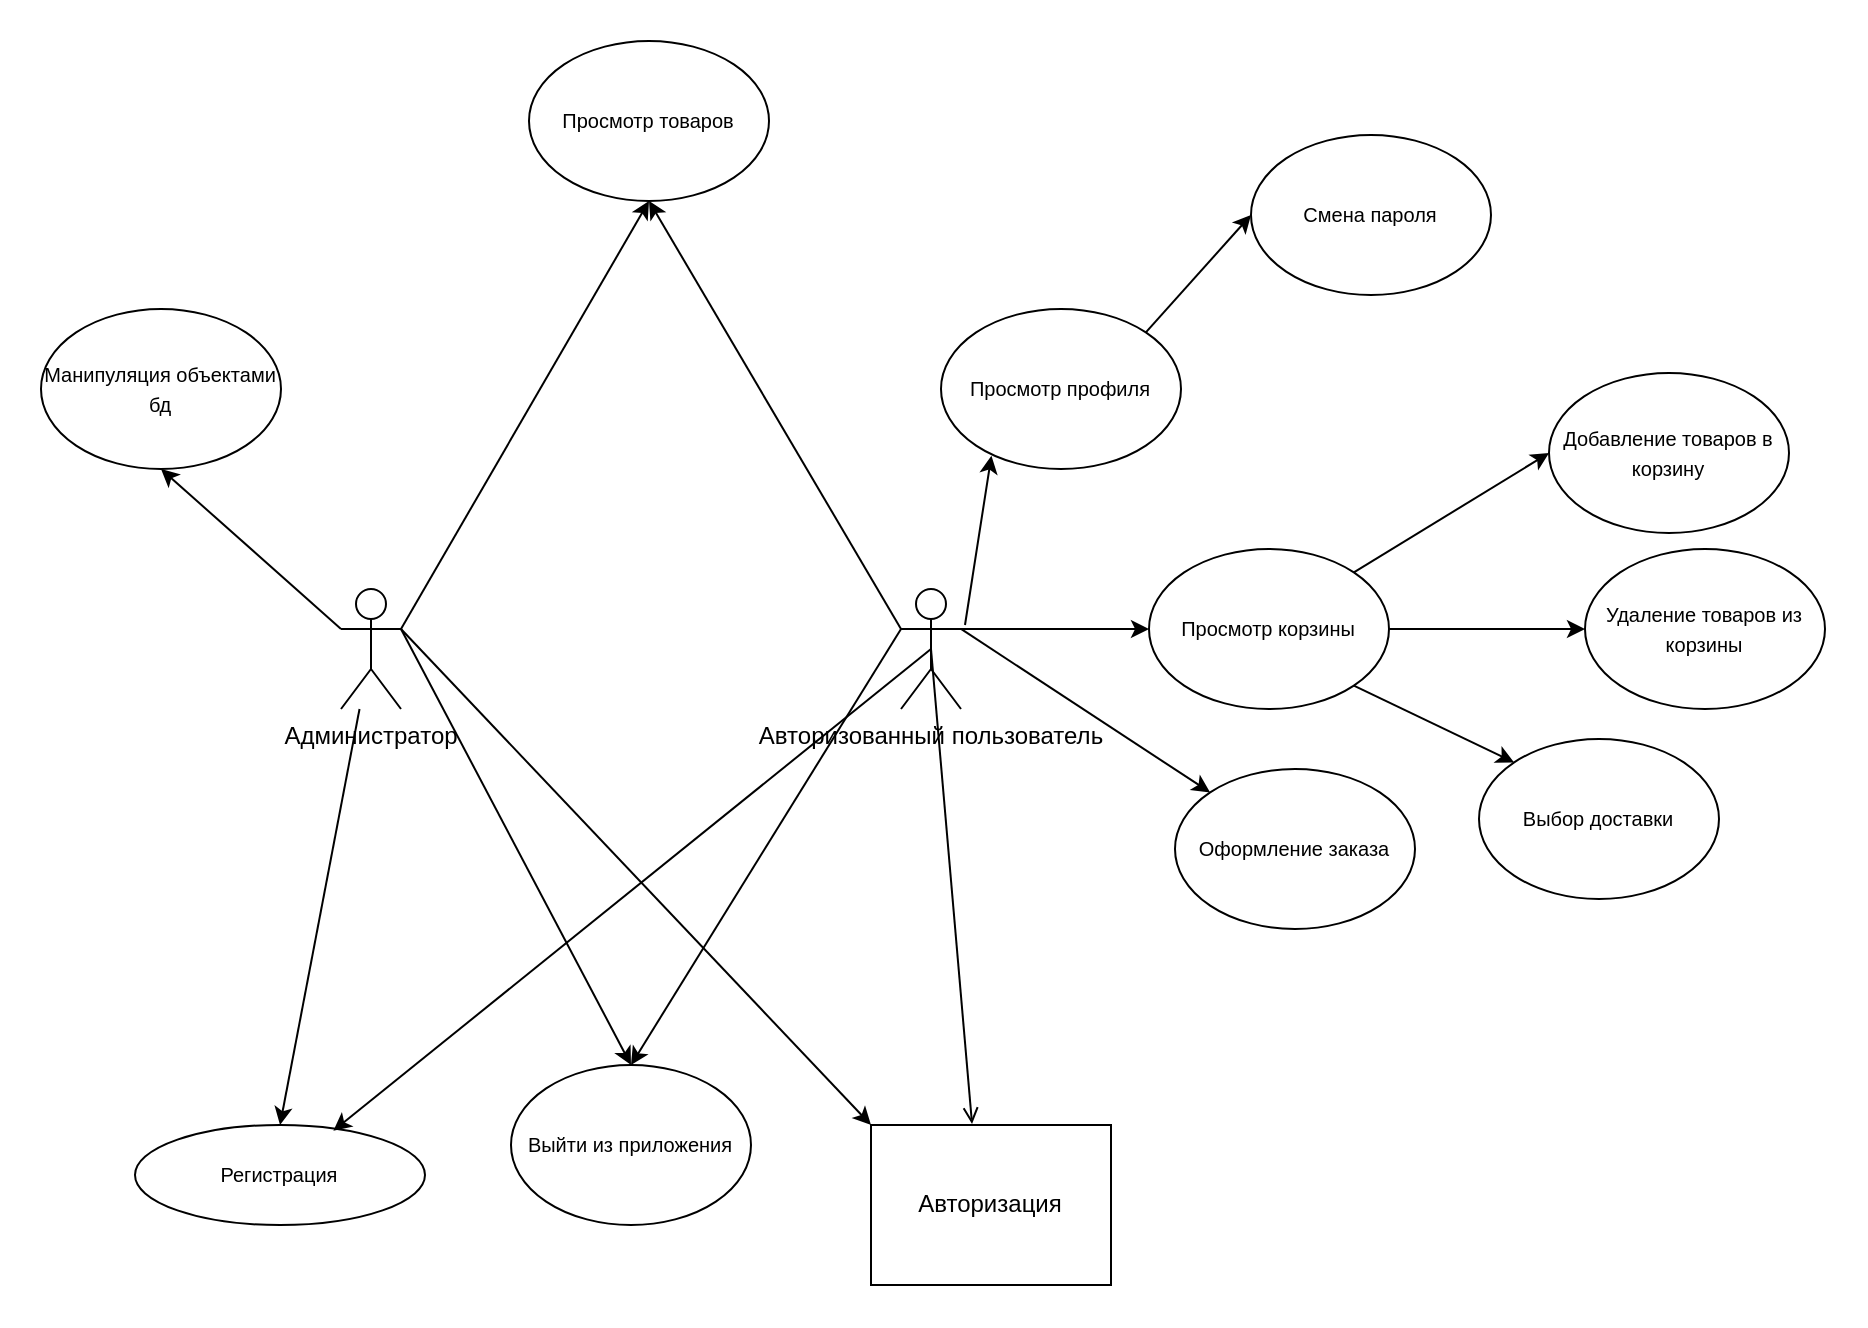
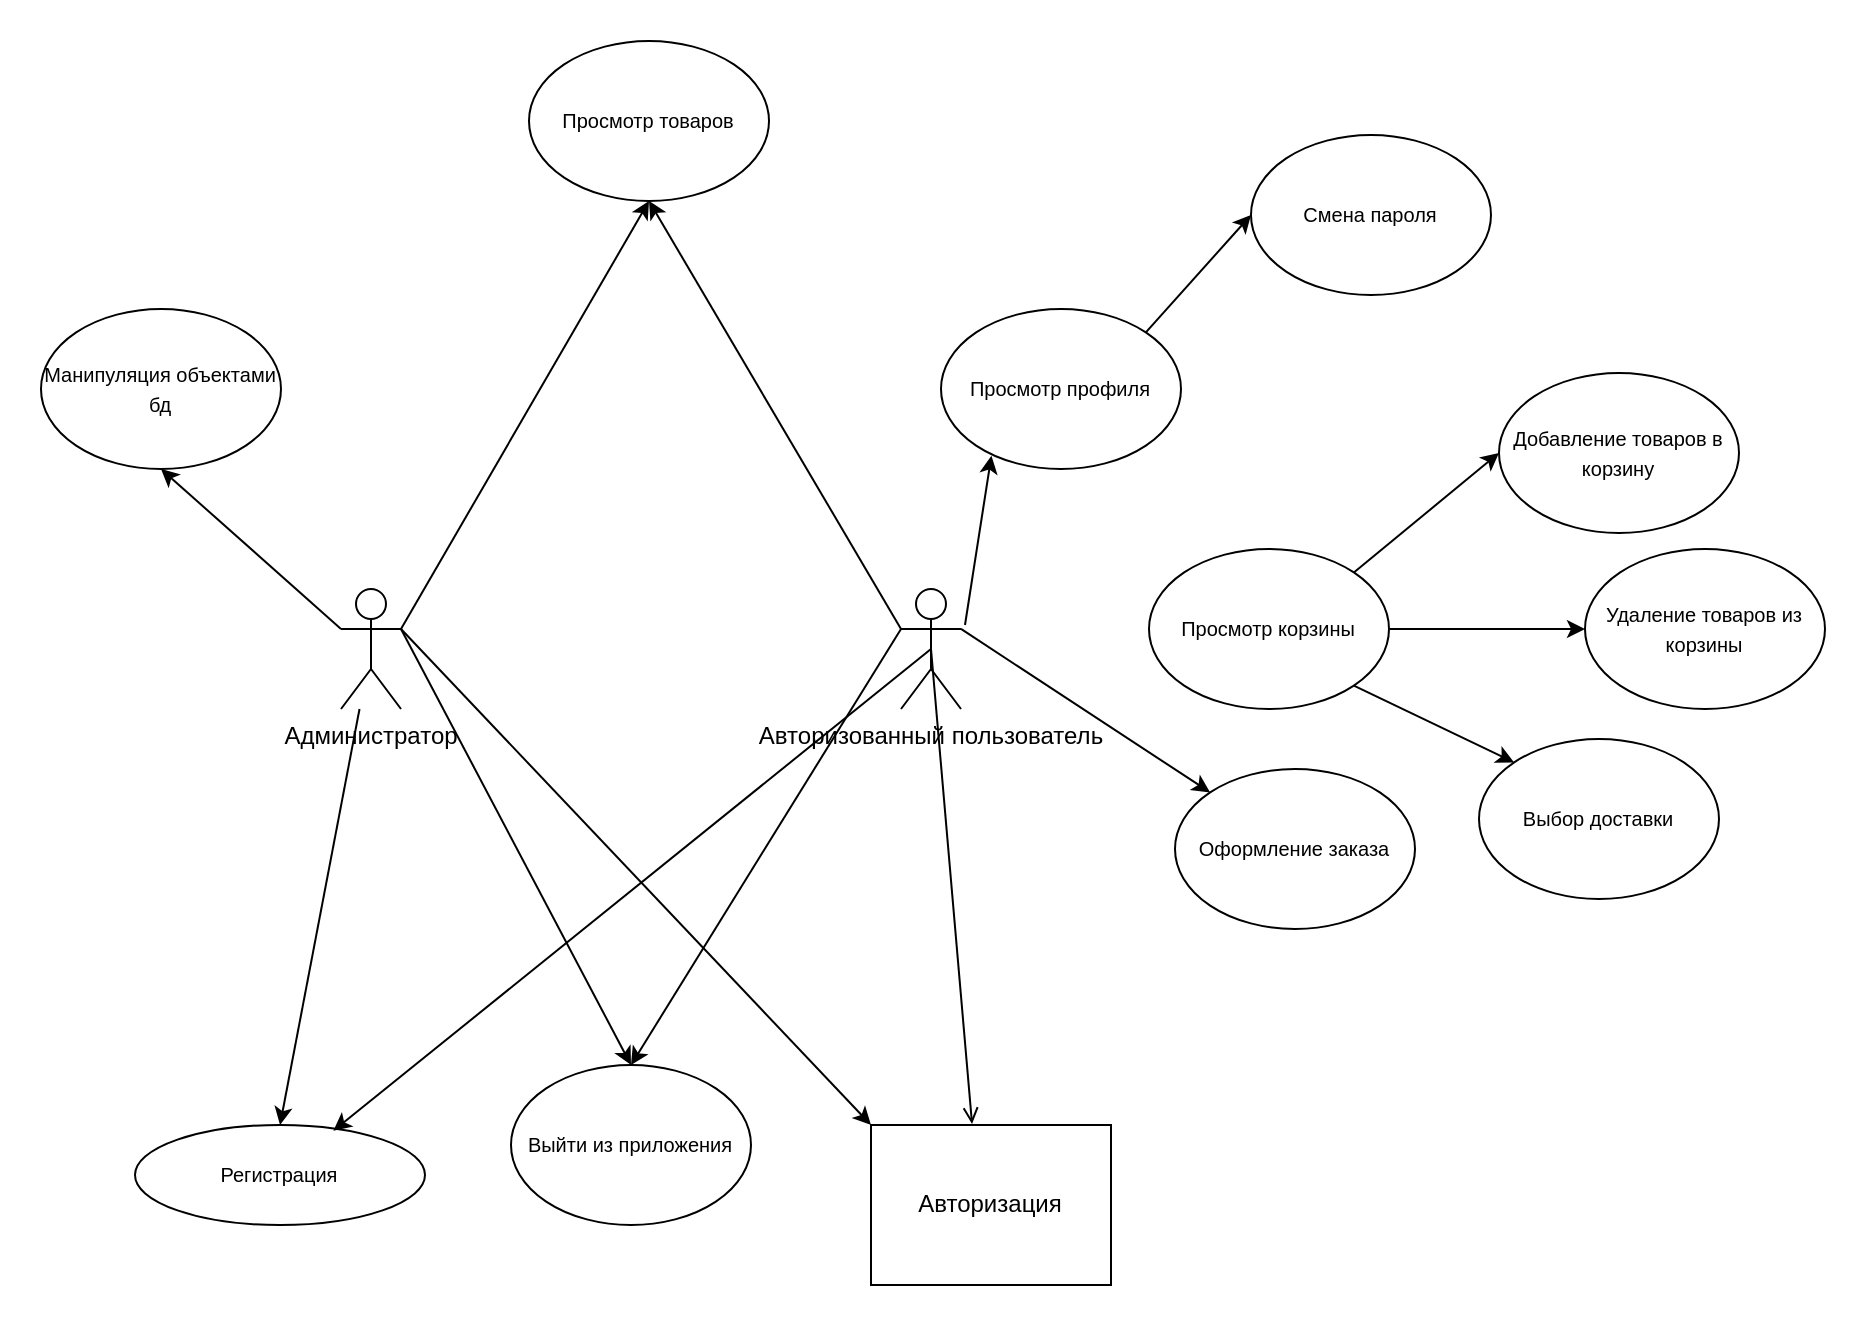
  <mxCell id="0" />
  <mxCell id="1" parent="0" />
  <mxCell id="2" value="&lt;font style=&quot;font-size: 10px;&quot;&gt;Выйти из приложения&lt;/font&gt;" style="ellipse;whiteSpace=wrap;html=1;" parent="1" vertex="1"><mxGeometry x="255" y="532" width="120" height="80" as="geometry" /></mxCell>
  <mxCell id="3" value="Администратор" style="shape=umlActor;verticalLabelPosition=bottom;verticalAlign=top;html=1;outlineConnect=0;" parent="1" vertex="1"><mxGeometry x="170" y="294" width="30" height="60" as="geometry" /></mxCell>
  <mxCell id="4" value="Авторизованный пользователь" style="shape=umlActor;verticalLabelPosition=bottom;verticalAlign=top;html=1;outlineConnect=0;" parent="1" vertex="1"><mxGeometry x="450" y="294" width="30" height="60" as="geometry" /></mxCell>
  <mxCell id="5" value="" style="endArrow=classic;html=1;rounded=0;exitX=1;exitY=0.333;exitDx=0;exitDy=0;exitPerimeter=0;entryX=0.5;entryY=0;entryDx=0;entryDy=0;" parent="1" source="3" target="2" edge="1"><mxGeometry width="50" height="50" relative="1" as="geometry"><mxPoint x="310" y="344" as="sourcePoint" /><mxPoint x="360" y="294" as="targetPoint" /></mxGeometry></mxCell>
  <mxCell id="6" value="&lt;font style=&quot;font-size: 10px;&quot;&gt;Просмотр товаров&lt;/font&gt;" style="ellipse;whiteSpace=wrap;html=1;" parent="1" vertex="1"><mxGeometry x="264" y="20" width="120" height="80" as="geometry" /></mxCell>
  <mxCell id="7" value="&lt;font style=&quot;font-size: 10px;&quot;&gt;Манипуляция объектами бд&lt;/font&gt;" style="ellipse;whiteSpace=wrap;html=1;" parent="1" vertex="1"><mxGeometry x="20" y="154" width="120" height="80" as="geometry" /></mxCell>
  <mxCell id="8" value="" style="endArrow=classic;html=1;rounded=0;entryX=0.5;entryY=1;entryDx=0;entryDy=0;" parent="1" target="6" edge="1"><mxGeometry width="50" height="50" relative="1" as="geometry"><mxPoint x="200" y="314" as="sourcePoint" /><mxPoint x="320" y="304" as="targetPoint" /></mxGeometry></mxCell>
  <mxCell id="9" value="" style="endArrow=classic;html=1;rounded=0;exitX=0;exitY=0.333;exitDx=0;exitDy=0;exitPerimeter=0;entryX=0.5;entryY=1;entryDx=0;entryDy=0;" parent="1" source="3" target="7" edge="1"><mxGeometry width="50" height="50" relative="1" as="geometry"><mxPoint x="60" y="414" as="sourcePoint" /><mxPoint as="targetPoint" x="110" y="364" /></mxGeometry></mxCell>
  <mxCell id="10" value="&lt;font style=&quot;font-size: 10px;&quot;&gt;Смена пароля&lt;/font&gt;" style="ellipse;whiteSpace=wrap;html=1;" parent="1" vertex="1"><mxGeometry x="625" y="67" width="120" height="80" as="geometry" /></mxCell>
  <mxCell id="11" value="" style="endArrow=classic;html=1;rounded=0;exitX=0;exitY=0.333;exitDx=0;exitDy=0;exitPerimeter=0;entryX=0.5;entryY=0;entryDx=0;entryDy=0;" parent="1" source="4" target="2" edge="1"><mxGeometry width="50" height="50" relative="1" as="geometry"><mxPoint x="270" y="324" as="sourcePoint" /><mxPoint x="320" y="274" as="targetPoint" /></mxGeometry></mxCell>
  <mxCell id="12" value="" style="endArrow=classic;html=1;rounded=0;exitX=0;exitY=0.333;exitDx=0;exitDy=0;exitPerimeter=0;entryX=0.5;entryY=1;entryDx=0;entryDy=0;" parent="1" source="4" target="6" edge="1"><mxGeometry width="50" height="50" relative="1" as="geometry"><mxPoint x="310" y="304" as="sourcePoint" /><mxPoint x="360" y="254" as="targetPoint" /></mxGeometry></mxCell>
  <mxCell id="13" value="&lt;font style=&quot;font-size: 10px;&quot;&gt;Просмотр корзины&lt;/font&gt;" style="ellipse;whiteSpace=wrap;html=1;" parent="1" vertex="1"><mxGeometry x="574" y="274" width="120" height="80" as="geometry" /></mxCell>
- <mxCell id="14" value="&lt;font style=&quot;font-size: 10px;&quot;&gt;Добавление товаров в корзину&lt;/font&gt;" style="ellipse;whiteSpace=wrap;html=1;" parent="1" vertex="1"><mxGeometry x="774" y="186" width="120" height="80" as="geometry" /></mxCell>
+ <mxCell id="14" value="&lt;font style=&quot;font-size: 10px;&quot;&gt;Добавление товаров в корзину&lt;/font&gt;" style="ellipse;whiteSpace=wrap;html=1;" parent="1" vertex="1"><mxGeometry x="749" y="186" width="120" height="80" as="geometry" /></mxCell>
  <mxCell id="15" value="&lt;font style=&quot;font-size: 10px;&quot;&gt;Удаление товаров из корзины&lt;/font&gt;" style="ellipse;whiteSpace=wrap;html=1;" parent="1" vertex="1"><mxGeometry x="792" y="274" width="120" height="80" as="geometry" /></mxCell>
  <mxCell id="16" value="&lt;font style=&quot;font-size: 10px;&quot;&gt;Выбор доставки&lt;/font&gt;" style="ellipse;whiteSpace=wrap;html=1;" parent="1" vertex="1"><mxGeometry x="739" y="369" width="120" height="80" as="geometry" /></mxCell>
  <mxCell id="17" value="" style="endArrow=classic;html=1;rounded=0;exitX=1;exitY=0.5;exitDx=0;exitDy=0;entryX=0;entryY=0.5;entryDx=0;entryDy=0;" parent="1" source="13" target="15" edge="1"><mxGeometry relative="1" as="geometry"><mxPoint x="790" y="303.63" as="sourcePoint" /><mxPoint x="890" y="303.63" as="targetPoint" /></mxGeometry></mxCell>
  <mxCell id="18" value="" style="endArrow=classic;html=1;rounded=0;exitX=1;exitY=1;exitDx=0;exitDy=0;entryX=0;entryY=0;entryDx=0;entryDy=0;" parent="1" source="13" target="16" edge="1"><mxGeometry relative="1" as="geometry"><mxPoint x="772.426" y="332.284" as="sourcePoint" /><mxPoint x="810" y="423.63" as="targetPoint" /></mxGeometry></mxCell>
- <mxCell id="19" value="" style="endArrow=classic;html=1;rounded=0;exitX=1;exitY=0.333;exitDx=0;exitDy=0;exitPerimeter=0;entryX=0;entryY=0.5;entryDx=0;entryDy=0;" parent="1" source="4" target="13" edge="1"><mxGeometry width="50" height="50" relative="1" as="geometry"><mxPoint x="568" y="329" as="sourcePoint" /><mxPoint x="618" y="279" as="targetPoint" /></mxGeometry></mxCell>
  <mxCell id="20" value="" style="endArrow=classic;html=1;rounded=0;entryX=0;entryY=0.5;entryDx=0;entryDy=0;exitX=1;exitY=0;exitDx=0;exitDy=0;" parent="1" source="13" target="14" edge="1"><mxGeometry width="50" height="50" relative="1" as="geometry"><mxPoint x="734" y="273" as="sourcePoint" /><mxPoint x="784" y="223" as="targetPoint" /></mxGeometry></mxCell>
  <mxCell id="21" value="&lt;font style=&quot;font-size: 10px;&quot;&gt;Просмотр профиля&lt;/font&gt;" style="ellipse;whiteSpace=wrap;html=1;" parent="1" vertex="1"><mxGeometry x="470" y="154" width="120" height="80" as="geometry" /></mxCell>
  <mxCell id="22" value="" style="endArrow=classic;html=1;rounded=0;entryX=0.21;entryY=0.917;entryDx=0;entryDy=0;entryPerimeter=0;" parent="1" target="21" edge="1"><mxGeometry width="50" height="50" relative="1" as="geometry"><mxPoint x="482" y="312" as="sourcePoint" /><mxPoint x="474" y="233" as="targetPoint" /></mxGeometry></mxCell>
  <mxCell id="23" value="" style="endArrow=classic;html=1;rounded=0;entryX=0;entryY=0.5;entryDx=0;entryDy=0;exitX=1;exitY=0;exitDx=0;exitDy=0;" parent="1" source="21" target="10" edge="1"><mxGeometry width="50" height="50" relative="1" as="geometry"><mxPoint x="482" y="147" as="sourcePoint" /><mxPoint x="532" y="97" as="targetPoint" /></mxGeometry></mxCell>
  <mxCell id="24" value="&lt;font style=&quot;font-size: 10px;&quot;&gt;Оформление заказа&lt;/font&gt;" style="ellipse;whiteSpace=wrap;html=1;" parent="1" vertex="1"><mxGeometry x="587" y="384" width="120" height="80" as="geometry" /></mxCell>
  <mxCell id="25" value="" style="endArrow=classic;html=1;rounded=0;exitX=1;exitY=0.333;exitDx=0;exitDy=0;exitPerimeter=0;entryX=0;entryY=0;entryDx=0;entryDy=0;" parent="1" source="4" target="24" edge="1"><mxGeometry width="50" height="50" relative="1" as="geometry"><mxPoint x="526" y="484" as="sourcePoint" /><mxPoint x="576" y="434" as="targetPoint" /></mxGeometry></mxCell>
  <mxCell id="26" value="Авторизация" style="whiteSpace=wrap;html=1;rounded=0;" vertex="1" parent="1"><mxGeometry x="435" y="562" width="120" height="80" as="geometry" /></mxCell>
  <mxCell id="27" value="&lt;span style=&quot;font-size: 10px;&quot;&gt;Регистрация&lt;/span&gt;" style="ellipse;whiteSpace=wrap;html=1;" vertex="1" parent="1"><mxGeometry x="67" y="562" width="145" height="50" as="geometry" /></mxCell>
  <mxCell id="28" value="" style="endArrow=classic;html=1;rounded=0;entryX=0.5;entryY=0;entryDx=0;entryDy=0;" edge="1" parent="1" source="3" target="27"><mxGeometry width="50" height="50" relative="1" as="geometry"><mxPoint x="210" y="324" as="sourcePoint" /><mxPoint x="325" y="542" as="targetPoint" /></mxGeometry></mxCell>
  <mxCell id="29" value="" style="endArrow=classic;html=1;rounded=0;entryX=0;entryY=0;entryDx=0;entryDy=0;exitX=1;exitY=0.333;exitDx=0;exitDy=0;exitPerimeter=0;" edge="1" parent="1" source="3" target="26"><mxGeometry width="50" height="50" relative="1" as="geometry"><mxPoint x="196" as="sourcePoint" y="364" /><mxPoint x="199" y="466" as="targetPoint" /></mxGeometry></mxCell>
  <mxCell id="30" value="" style="endArrow=classic;html=1;rounded=0;entryX=0.684;entryY=0.058;entryDx=0;entryDy=0;exitX=0.5;exitY=0.5;exitDx=0;exitDy=0;exitPerimeter=0;entryPerimeter=0;" edge="1" parent="1" source="4" target="27"><mxGeometry width="50" height="50" relative="1" as="geometry"><mxPoint x="210" y="324" as="sourcePoint" /><mxPoint x="423" y="486" as="targetPoint" /></mxGeometry></mxCell>
  <mxCell id="31" value="" style="endArrow=open;html=1;rounded=0;entryX=0.421;entryY=-0.007;entryDx=0;entryDy=0;exitX=0.5;exitY=0.5;exitDx=0;exitDy=0;exitPerimeter=0;entryPerimeter=0;" edge="1" parent="1" source="4" target="26"><mxGeometry width="50" height="50" relative="1" as="geometry"><mxPoint x="475" y="334" as="sourcePoint" /><mxPoint x="221" y="471" as="targetPoint" /></mxGeometry></mxCell>
